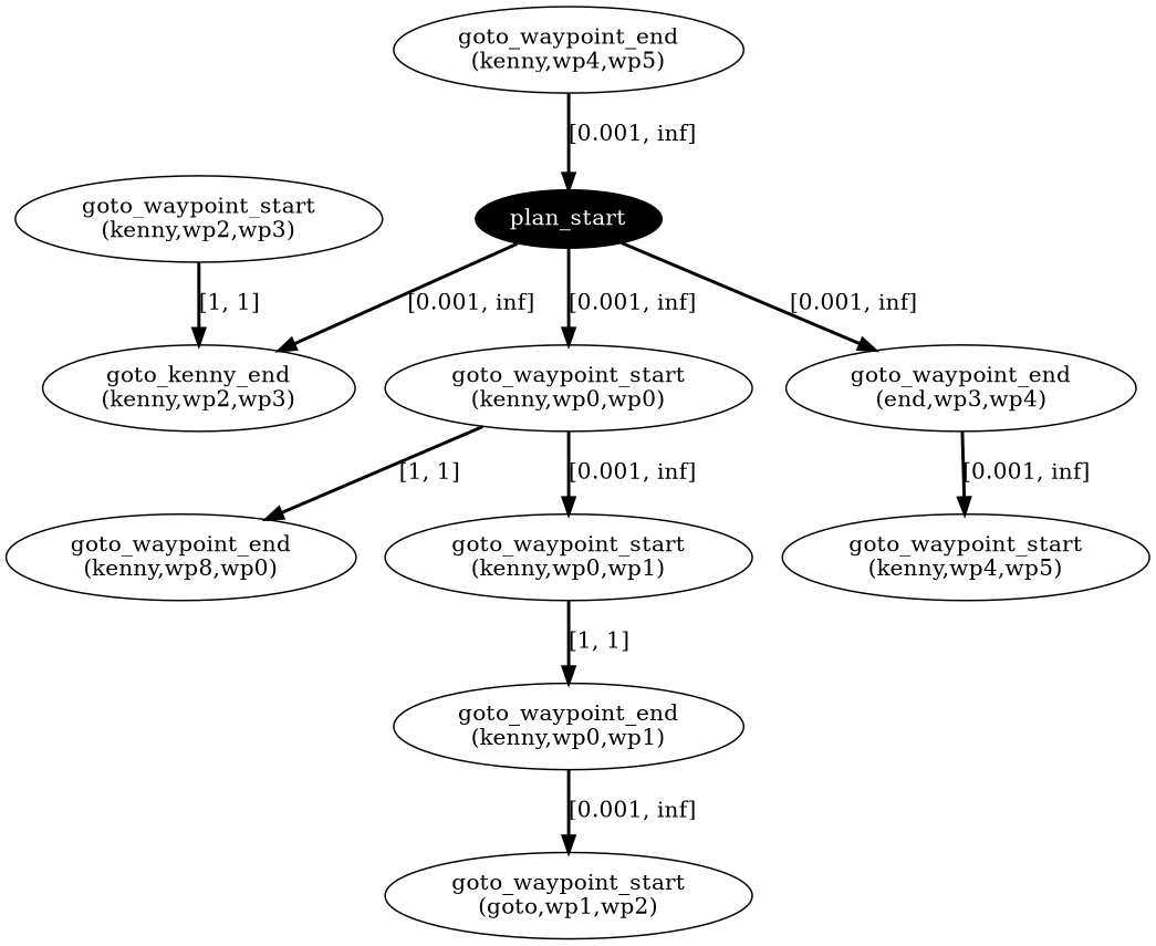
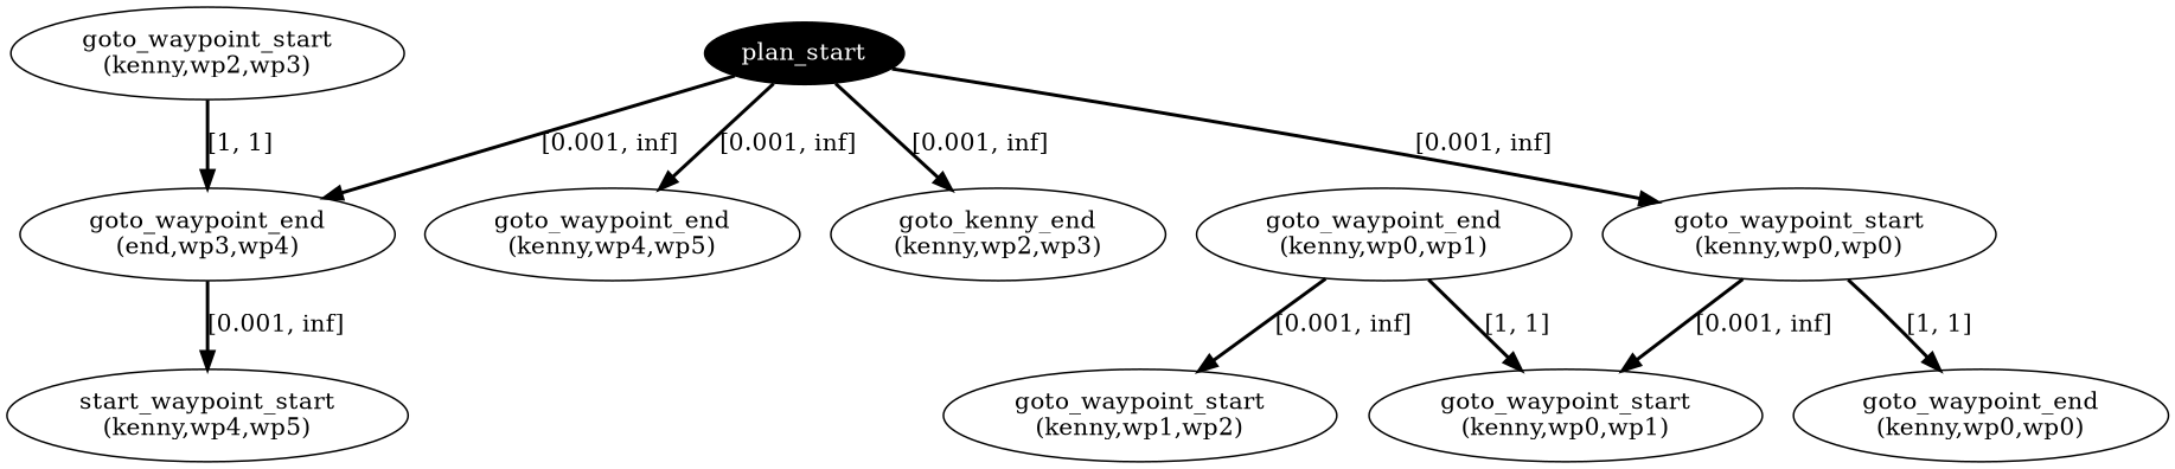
  digraph {
    edge [color=black penwidth=2]
    n1 [fillcolor=black fontcolor=white label=plan_start style=filled]
    n2 [label="goto_waypoint_start\n(kenny,wp0,wp0)"]
    n3 [label="goto_kenny_end\n(kenny,wp2,wp3)"]
    n4 [label="goto_waypoint_end\n(end,wp3,wp4)"]
    n5 [label="goto_waypoint_end\n(kenny,wp4,wp5)"]
-   n6 [label="goto_waypoint_end\n(kenny,wp8,wp0)"]
+   n6 [label="goto_waypoint_end\n(kenny,wp0,wp0)"]
    n7 [label="goto_waypoint_start\n(kenny,wp0,wp1)"]
    n8 [label="goto_waypoint_end\n(kenny,wp0,wp1)"]
-   n9 [label="goto_waypoint_start\n(goto,wp1,wp2)"]
-   n10 [label="goto_waypoint_start\n(kenny,wp4,wp5)"]
+   n9 [label="goto_waypoint_start\n(kenny,wp1,wp2)"]
+   n10 [label="start_waypoint_start\n(kenny,wp4,wp5)"]
    n11 [label="goto_waypoint_start\n(kenny,wp2,wp3)"]
    n1 -> n2 [label="[0.001, inf]"]
    n1 -> n3 [label="[0.001, inf]"]
    n1 -> n4 [label="[0.001, inf]"]
-   n5 -> n1 [label="[0.001, inf]"]
+   n1 -> n5 [label="[0.001, inf]"]
    n2 -> n6 [label="[1, 1]"]
    n2 -> n7 [label="[0.001, inf]"]
    n4 -> n10 [label="[0.001, inf]"]
-   n7 -> n8 [label="[1, 1]"]
+   n8 -> n7 [label="[1, 1]"]
    n8 -> n9 [label="[0.001, inf]"]
-   n11 -> n3 [label="[1, 1]"]
+   n11 -> n4 [label="[1, 1]"]
  }
